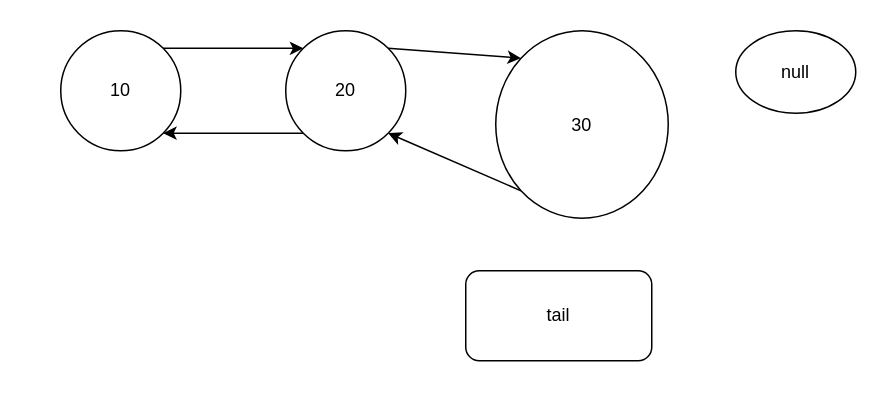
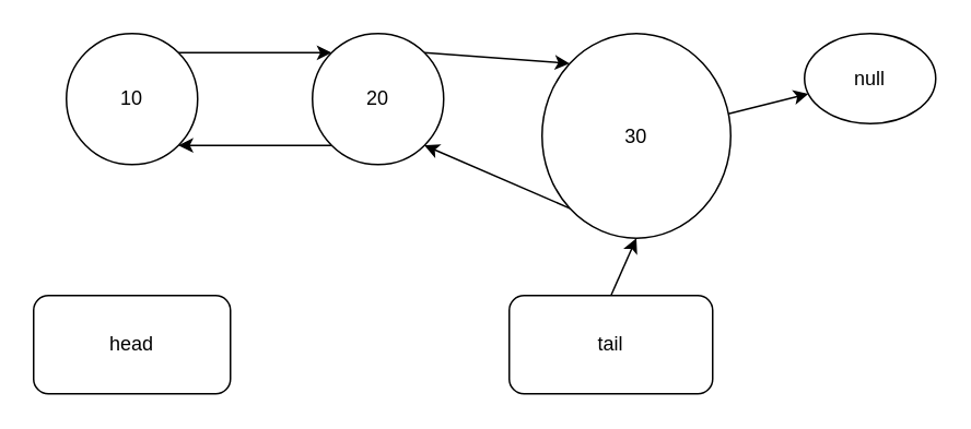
  <mxCell id="0" />
  <mxCell id="1" parent="0" />
  <mxCell id="2" style="edgeStyle=none;html=1;exitX=1;exitY=0;exitDx=0;exitDy=0;entryX=0;entryY=0;entryDx=0;entryDy=0;" parent="1" source="3" target="6" edge="1"><mxGeometry relative="1" as="geometry" /></mxCell>
  <mxCell id="3" value="10" style="ellipse;whiteSpace=wrap;html=1;aspect=fixed;" parent="1" vertex="1"><mxGeometry x="40" y="20" width="80" height="80" as="geometry" /></mxCell>
  <mxCell id="4" style="edgeStyle=none;html=1;exitX=0;exitY=1;exitDx=0;exitDy=0;entryX=1;entryY=1;entryDx=0;entryDy=0;" parent="1" source="6" target="3" edge="1"><mxGeometry relative="1" as="geometry" /></mxCell>
  <mxCell id="5" style="edgeStyle=none;html=1;exitX=1;exitY=0;exitDx=0;exitDy=0;entryX=0;entryY=0;entryDx=0;entryDy=0;" parent="1" source="6" target="12" edge="1"><mxGeometry relative="1" as="geometry" /></mxCell>
  <mxCell id="6" value="20" style="ellipse;whiteSpace=wrap;html=1;aspect=fixed;" parent="1" vertex="1"><mxGeometry x="190" y="20" width="80" height="80" as="geometry" /></mxCell>
+ <mxCell id="7" value="head" style="rounded=1;whiteSpace=wrap;html=1;" parent="1" vertex="1"><mxGeometry x="20" y="180" width="120" height="60" as="geometry" /></mxCell>
+ <mxCell id="8" style="edgeStyle=none;html=1;exitX=0.5;exitY=0;exitDx=0;exitDy=0;entryX=0.5;entryY=1;entryDx=0;entryDy=0;" parent="1" source="9" target="12" edge="1"><mxGeometry relative="1" as="geometry" /></mxCell>
  <mxCell id="9" value="tail" style="rounded=1;whiteSpace=wrap;html=1;" parent="1" vertex="1"><mxGeometry x="310" y="180" width="124" height="60" as="geometry" /></mxCell>
  <mxCell id="10" style="edgeStyle=none;html=1;exitX=0;exitY=1;exitDx=0;exitDy=0;entryX=1;entryY=1;entryDx=0;entryDy=0;" parent="1" source="12" target="6" edge="1"><mxGeometry relative="1" as="geometry" /></mxCell>
+ <mxCell id="11" value="" style="edgeStyle=none;html=1;" parent="1" source="12" target="13" edge="1"><mxGeometry relative="1" as="geometry" /></mxCell>
  <mxCell id="12" value="30" style="ellipse;whiteSpace=wrap;html=1;aspect=fixed;" parent="1" vertex="1"><mxGeometry x="330" y="20" width="115" height="125" as="geometry" /></mxCell>
  <mxCell id="13" value="null" style="ellipse;whiteSpace=wrap;html=1;aspect=fixed;" parent="1" vertex="1"><mxGeometry x="490" y="20" width="80" height="55" as="geometry" /></mxCell>
